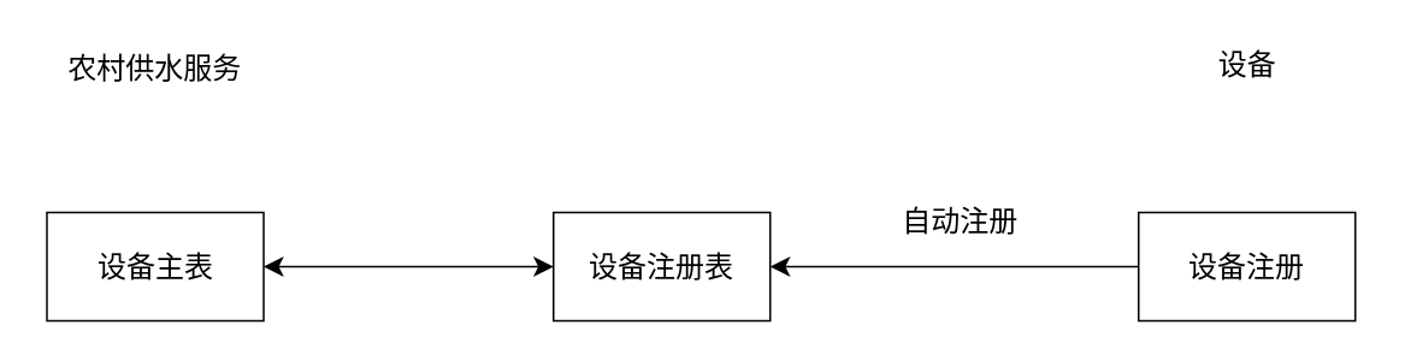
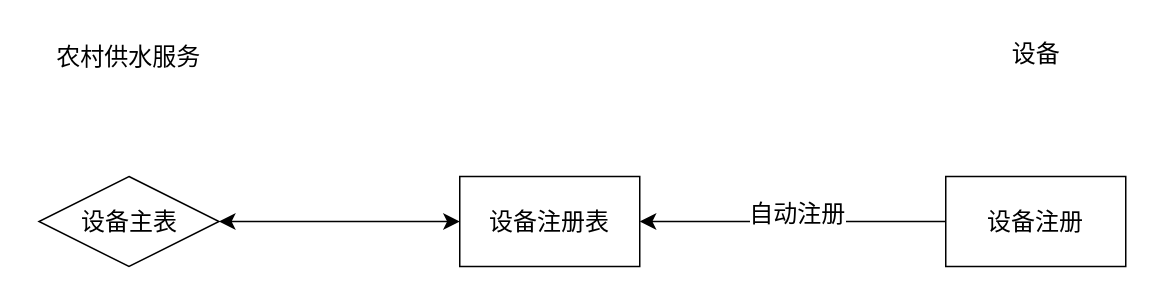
  <mxCell id="0" />
  <mxCell id="1" parent="0" />
- <mxCell id="2" value="设备主表" style="rounded=0;whiteSpace=wrap;html=1;fontSize=16;" vertex="1" parent="1"><mxGeometry x="25.5" y="117" width="120" height="60" as="geometry" /></mxCell>
+ <mxCell id="2" value="设备主表" style="rhombus;whiteSpace=wrap;html=1;fontSize=16;" vertex="1" parent="1"><mxGeometry x="25.5" y="117" width="120" height="60" as="geometry" /></mxCell>
  <mxCell id="3" value="农村供水服务" style="text;strokeColor=none;fillColor=none;html=1;align=center;verticalAlign=middle;whiteSpace=wrap;rounded=0;fontSize=16;" vertex="1" parent="1"><mxGeometry x="20" y="22" width="131" height="30" as="geometry" /></mxCell>
  <mxCell id="4" value="设备" style="text;strokeColor=none;fillColor=none;html=1;align=center;verticalAlign=middle;whiteSpace=wrap;rounded=0;fontSize=16;" vertex="1" parent="1"><mxGeometry x="624.5" y="20" width="131" height="30" as="geometry" /></mxCell>
  <mxCell id="5" value="设备注册" style="rounded=0;whiteSpace=wrap;html=1;fontSize=16;" vertex="1" parent="1"><mxGeometry x="630" y="117" width="120" height="60" as="geometry" /></mxCell>
  <mxCell id="6" value="设备注册表" style="rounded=0;whiteSpace=wrap;html=1;fontSize=16;" vertex="1" parent="1"><mxGeometry x="306" y="117" width="120" height="60" as="geometry" /></mxCell>
  <mxCell id="7" value="" style="endArrow=classic;html=1;rounded=0;fontSize=12;startSize=8;endSize=8;curved=1;exitX=0;exitY=0.5;exitDx=0;exitDy=0;entryX=1;entryY=0.5;entryDx=0;entryDy=0;" edge="1" parent="1" source="5" target="6"><mxGeometry width="50" height="50" relative="1" as="geometry"><mxPoint x="629" y="150" as="sourcePoint" /><mxPoint x="460" y="150" as="targetPoint" /></mxGeometry></mxCell>
- <mxCell id="8" value="&lt;span style=&quot;color: rgb(0, 0, 0); font-family: Helvetica; font-size: 16px; font-style: normal; font-variant-ligatures: normal; font-variant-caps: normal; font-weight: 400; letter-spacing: normal; orphans: 2; text-align: center; text-indent: 0px; text-transform: none; widows: 2; word-spacing: 0px; -webkit-text-stroke-width: 0px; background-color: rgb(255, 255, 255); text-decoration-thickness: initial; text-decoration-style: initial; text-decoration-color: initial; float: none; display: inline !important;&quot;&gt;自动注册&lt;/span&gt;" style="text;html=1;align=center;verticalAlign=middle;resizable=0;points=[];autosize=1;strokeColor=none;fillColor=none;fontSize=16;" vertex="1" parent="1"><mxGeometry x="490" y="106" width="82" height="31" as="geometry" /></mxCell>
+ <mxCell id="8" value="&lt;span style=&quot;color: rgb(0, 0, 0); font-family: Helvetica; font-size: 16px; font-style: normal; font-variant-ligatures: normal; font-variant-caps: normal; font-weight: 400; letter-spacing: normal; orphans: 2; text-align: center; text-indent: 0px; text-transform: none; widows: 2; word-spacing: 0px; -webkit-text-stroke-width: 0px; background-color: rgb(255, 255, 255); text-decoration-thickness: initial; text-decoration-style: initial; text-decoration-color: initial; float: none; display: inline !important;&quot;&gt;自动注册&lt;/span&gt;" style="text;html=1;align=center;verticalAlign=middle;resizable=0;points=[];autosize=1;strokeColor=none;fillColor=none;fontSize=16;" vertex="1" parent="1"><mxGeometry x="490" y="126" width="82" height="31" as="geometry" /></mxCell>
  <mxCell id="9" value="" style="endArrow=classic;startArrow=classic;html=1;rounded=0;fontSize=12;startSize=8;endSize=8;curved=1;entryX=0;entryY=0.5;entryDx=0;entryDy=0;exitX=1;exitY=0.5;exitDx=0;exitDy=0;" edge="1" parent="1" source="2" target="6"><mxGeometry width="50" height="50" relative="1" as="geometry"><mxPoint x="168" y="150" as="sourcePoint" /><mxPoint x="316" y="155" as="targetPoint" /></mxGeometry></mxCell>
